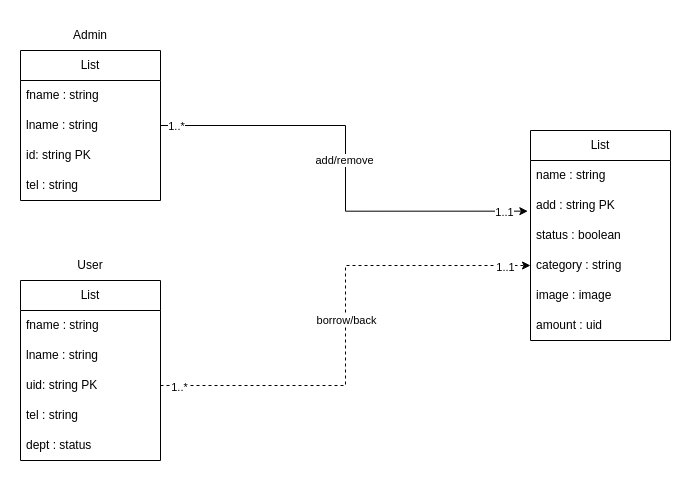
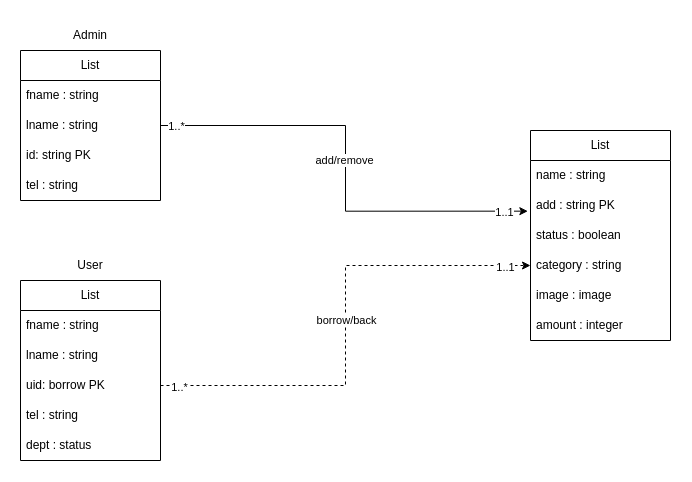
  <mxCell id="0" />
  <mxCell id="1" parent="0" />
  <mxCell id="2" value="" style="group" vertex="1" connectable="0" parent="1"><mxGeometry x="20" y="20" width="140" height="180" as="geometry" /></mxCell>
  <mxCell id="3" value="List" style="swimlane;fontStyle=0;childLayout=stackLayout;horizontal=1;startSize=30;horizontalStack=0;resizeParent=1;resizeParentMax=0;resizeLast=0;collapsible=1;marginBottom=0;whiteSpace=wrap;html=1;" vertex="1" parent="2"><mxGeometry y="30" width="140" height="150" as="geometry"><mxRectangle x="190" y="220" width="60" height="30" as="alternateBounds" /></mxGeometry></mxCell>
  <mxCell id="4" value="fname : string" style="text;strokeColor=none;fillColor=none;align=left;verticalAlign=middle;spacingLeft=4;spacingRight=4;overflow=hidden;points=[[0,0.5],[1,0.5]];portConstraint=eastwest;rotatable=0;whiteSpace=wrap;html=1;" vertex="1" parent="3"><mxGeometry y="30" width="140" height="30" as="geometry" /></mxCell>
  <mxCell id="5" value="lname : string" style="text;strokeColor=none;fillColor=none;align=left;verticalAlign=middle;spacingLeft=4;spacingRight=4;overflow=hidden;points=[[0,0.5],[1,0.5]];portConstraint=eastwest;rotatable=0;whiteSpace=wrap;html=1;" vertex="1" parent="3"><mxGeometry y="60" width="140" height="30" as="geometry" /></mxCell>
  <mxCell id="6" value="id: string PK" style="text;strokeColor=none;fillColor=none;align=left;verticalAlign=middle;spacingLeft=4;spacingRight=4;overflow=hidden;points=[[0,0.5],[1,0.5]];portConstraint=eastwest;rotatable=0;whiteSpace=wrap;html=1;" vertex="1" parent="3"><mxGeometry y="90" width="140" height="30" as="geometry" /></mxCell>
  <mxCell id="7" value="tel : string" style="text;strokeColor=none;fillColor=none;align=left;verticalAlign=middle;spacingLeft=4;spacingRight=4;overflow=hidden;points=[[0,0.5],[1,0.5]];portConstraint=eastwest;rotatable=0;whiteSpace=wrap;html=1;" vertex="1" parent="3"><mxGeometry y="120" width="140" height="30" as="geometry" /></mxCell>
  <mxCell id="8" value="Admin" style="text;html=1;strokeColor=none;fillColor=none;align=center;verticalAlign=middle;whiteSpace=wrap;rounded=0;" vertex="1" parent="2"><mxGeometry x="40" width="60" height="30" as="geometry" /></mxCell>
  <mxCell id="9" value="" style="group" vertex="1" connectable="0" parent="1"><mxGeometry x="20" y="250" width="140" height="210" as="geometry" /></mxCell>
  <mxCell id="10" value="User" style="text;html=1;strokeColor=none;fillColor=none;align=center;verticalAlign=middle;whiteSpace=wrap;rounded=0;" vertex="1" parent="9"><mxGeometry x="40" width="60" height="30" as="geometry" /></mxCell>
  <mxCell id="11" value="List" style="swimlane;fontStyle=0;childLayout=stackLayout;horizontal=1;startSize=30;horizontalStack=0;resizeParent=1;resizeParentMax=0;resizeLast=0;collapsible=1;marginBottom=0;whiteSpace=wrap;html=1;" vertex="1" parent="9"><mxGeometry y="30" width="140" height="180" as="geometry"><mxRectangle x="190" y="220" width="60" height="30" as="alternateBounds" /></mxGeometry></mxCell>
  <mxCell id="12" value="fname : string" style="text;strokeColor=none;fillColor=none;align=left;verticalAlign=middle;spacingLeft=4;spacingRight=4;overflow=hidden;points=[[0,0.5],[1,0.5]];portConstraint=eastwest;rotatable=0;whiteSpace=wrap;html=1;" vertex="1" parent="11"><mxGeometry y="30" width="140" height="30" as="geometry" /></mxCell>
  <mxCell id="13" value="lname : string" style="text;strokeColor=none;fillColor=none;align=left;verticalAlign=middle;spacingLeft=4;spacingRight=4;overflow=hidden;points=[[0,0.5],[1,0.5]];portConstraint=eastwest;rotatable=0;whiteSpace=wrap;html=1;" vertex="1" parent="11"><mxGeometry y="60" width="140" height="30" as="geometry" /></mxCell>
- <mxCell id="14" value="uid: string PK" style="text;strokeColor=none;fillColor=none;align=left;verticalAlign=middle;spacingLeft=4;spacingRight=4;overflow=hidden;points=[[0,0.5],[1,0.5]];portConstraint=eastwest;rotatable=0;whiteSpace=wrap;html=1;" vertex="1" parent="11"><mxGeometry y="90" width="140" height="30" as="geometry" /></mxCell>
+ <mxCell id="14" value="uid: borrow PK" style="text;strokeColor=none;fillColor=none;align=left;verticalAlign=middle;spacingLeft=4;spacingRight=4;overflow=hidden;points=[[0,0.5],[1,0.5]];portConstraint=eastwest;rotatable=0;whiteSpace=wrap;html=1;" vertex="1" parent="11"><mxGeometry y="90" width="140" height="30" as="geometry" /></mxCell>
  <mxCell id="15" value="tel : string" style="text;strokeColor=none;fillColor=none;align=left;verticalAlign=middle;spacingLeft=4;spacingRight=4;overflow=hidden;points=[[0,0.5],[1,0.5]];portConstraint=eastwest;rotatable=0;whiteSpace=wrap;html=1;" vertex="1" parent="11"><mxGeometry y="120" width="140" height="30" as="geometry" /></mxCell>
  <mxCell id="16" value="dept : status" style="text;strokeColor=none;fillColor=none;align=left;verticalAlign=middle;spacingLeft=4;spacingRight=4;overflow=hidden;points=[[0,0.5],[1,0.5]];portConstraint=eastwest;rotatable=0;whiteSpace=wrap;html=1;" vertex="1" parent="11"><mxGeometry y="150" width="140" height="30" as="geometry" /></mxCell>
  <mxCell id="17" value="" style="group" vertex="1" connectable="0" parent="1"><mxGeometry x="530" y="100" width="140" height="240" as="geometry" /></mxCell>
  <mxCell id="18" value="List" style="swimlane;fontStyle=0;childLayout=stackLayout;horizontal=1;startSize=30;horizontalStack=0;resizeParent=1;resizeParentMax=0;resizeLast=0;collapsible=1;marginBottom=0;whiteSpace=wrap;html=1;" vertex="1" parent="17"><mxGeometry y="30" width="140" height="210" as="geometry" /></mxCell>
  <mxCell id="19" value="name : string" style="text;strokeColor=none;fillColor=none;align=left;verticalAlign=middle;spacingLeft=4;spacingRight=4;overflow=hidden;points=[[0,0.5],[1,0.5]];portConstraint=eastwest;rotatable=0;whiteSpace=wrap;html=1;" vertex="1" parent="18"><mxGeometry y="30" width="140" height="30" as="geometry" /></mxCell>
  <mxCell id="20" value="add&amp;nbsp;: string PK" style="text;strokeColor=none;fillColor=none;align=left;verticalAlign=middle;spacingLeft=4;spacingRight=4;overflow=hidden;points=[[0,0.5],[1,0.5]];portConstraint=eastwest;rotatable=0;whiteSpace=wrap;html=1;" vertex="1" parent="18"><mxGeometry y="60" width="140" height="30" as="geometry" /></mxCell>
  <mxCell id="21" value="status : boolean" style="text;strokeColor=none;fillColor=none;align=left;verticalAlign=middle;spacingLeft=4;spacingRight=4;overflow=hidden;points=[[0,0.5],[1,0.5]];portConstraint=eastwest;rotatable=0;whiteSpace=wrap;html=1;" vertex="1" parent="18"><mxGeometry y="90" width="140" height="30" as="geometry" /></mxCell>
  <mxCell id="22" value="category : string" style="text;strokeColor=none;fillColor=none;align=left;verticalAlign=middle;spacingLeft=4;spacingRight=4;overflow=hidden;points=[[0,0.5],[1,0.5]];portConstraint=eastwest;rotatable=0;whiteSpace=wrap;html=1;" vertex="1" parent="18"><mxGeometry y="120" width="140" height="30" as="geometry" /></mxCell>
  <mxCell id="23" value="image : image" style="text;strokeColor=none;fillColor=none;align=left;verticalAlign=middle;spacingLeft=4;spacingRight=4;overflow=hidden;points=[[0,0.5],[1,0.5]];portConstraint=eastwest;rotatable=0;whiteSpace=wrap;html=1;" vertex="1" parent="18"><mxGeometry y="150" width="140" height="30" as="geometry" /></mxCell>
- <mxCell id="24" value="amount : uid" style="text;strokeColor=none;fillColor=none;align=left;verticalAlign=middle;spacingLeft=4;spacingRight=4;overflow=hidden;points=[[0,0.5],[1,0.5]];portConstraint=eastwest;rotatable=0;whiteSpace=wrap;html=1;" vertex="1" parent="18"><mxGeometry y="180" width="140" height="30" as="geometry" /></mxCell>
+ <mxCell id="24" value="amount : integer" style="text;strokeColor=none;fillColor=none;align=left;verticalAlign=middle;spacingLeft=4;spacingRight=4;overflow=hidden;points=[[0,0.5],[1,0.5]];portConstraint=eastwest;rotatable=0;whiteSpace=wrap;html=1;" vertex="1" parent="18"><mxGeometry y="180" width="140" height="30" as="geometry" /></mxCell>
  <mxCell id="25" style="edgeStyle=orthogonalEdgeStyle;rounded=0;orthogonalLoop=1;jettySize=auto;html=1;entryX=-0.019;entryY=0.689;entryDx=0;entryDy=0;entryPerimeter=0;" edge="1" parent="1" source="5" target="20"><mxGeometry relative="1" as="geometry" /></mxCell>
  <mxCell id="26" value="add/remove" style="edgeLabel;html=1;align=center;verticalAlign=middle;resizable=0;points=[];" vertex="1" connectable="0" parent="25"><mxGeometry x="-0.035" y="-2" relative="1" as="geometry"><mxPoint as="offset" /></mxGeometry></mxCell>
  <mxCell id="27" value="1..*" style="edgeLabel;html=1;align=center;verticalAlign=middle;resizable=0;points=[];" vertex="1" connectable="0" parent="25"><mxGeometry x="-0.932" relative="1" as="geometry"><mxPoint as="offset" /></mxGeometry></mxCell>
  <mxCell id="28" value="1..1" style="edgeLabel;html=1;align=center;verticalAlign=middle;resizable=0;points=[];" vertex="1" connectable="0" parent="25"><mxGeometry x="0.894" y="-1" relative="1" as="geometry"><mxPoint as="offset" /></mxGeometry></mxCell>
  <mxCell id="29" style="edgeStyle=orthogonalEdgeStyle;rounded=0;orthogonalLoop=1;jettySize=auto;html=1;entryX=0;entryY=0.5;entryDx=0;entryDy=0;dashed=1;" edge="1" parent="1" source="14" target="22"><mxGeometry relative="1" as="geometry" /></mxCell>
  <mxCell id="30" value="borrow/back" style="edgeLabel;html=1;align=center;verticalAlign=middle;resizable=0;points=[];" vertex="1" connectable="0" parent="29"><mxGeometry x="0.025" relative="1" as="geometry"><mxPoint as="offset" /></mxGeometry></mxCell>
  <mxCell id="31" value="1..*" style="edgeLabel;html=1;align=center;verticalAlign=middle;resizable=0;points=[];" vertex="1" connectable="0" parent="29"><mxGeometry x="-0.927" y="-1" relative="1" as="geometry"><mxPoint as="offset" /></mxGeometry></mxCell>
  <mxCell id="32" value="1..1" style="edgeLabel;html=1;align=center;verticalAlign=middle;resizable=0;points=[];" vertex="1" connectable="0" parent="29"><mxGeometry x="0.909" y="-1" relative="1" as="geometry"><mxPoint x="-4" as="offset" /></mxGeometry></mxCell>
